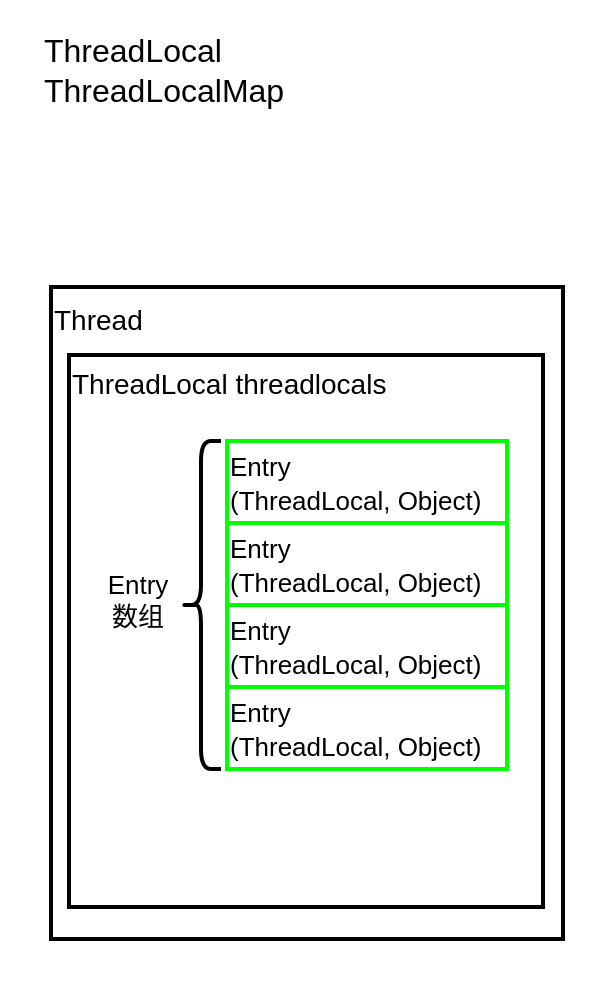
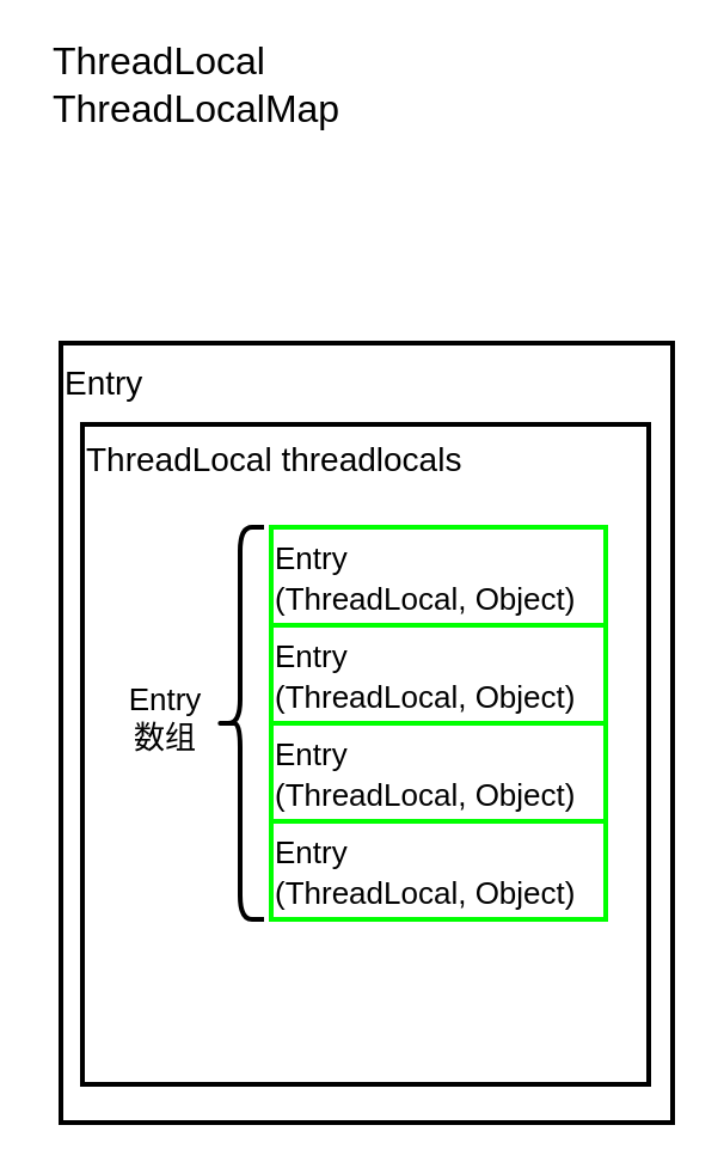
  <mxCell id="0" />
  <mxCell id="1" parent="0" />
  <mxCell id="2" value="ThreadLocal&lt;br style=&quot;font-size: 16px;&quot;&gt;ThreadLocalMap" style="text;html=1;strokeColor=none;fillColor=none;align=left;verticalAlign=middle;whiteSpace=wrap;rounded=0;fontSize=16;" vertex="1" parent="1"><mxGeometry x="20" y="20" width="60" height="30" as="geometry" /></mxCell>
  <mxCell id="3" value="" style="group" vertex="1" connectable="0" parent="1"><mxGeometry x="25" y="143" width="256" height="326" as="geometry" /></mxCell>
- <mxCell id="4" value="&lt;font style=&quot;font-size: 14px&quot;&gt;Thread&lt;/font&gt;" style="rounded=0;whiteSpace=wrap;html=1;fontSize=16;align=left;verticalAlign=top;fontStyle=0;strokeWidth=2;" vertex="1" parent="3"><mxGeometry width="256" height="326" as="geometry" /></mxCell>
+ <mxCell id="4" value="&lt;font style=&quot;font-size: 14px&quot;&gt;Entry&lt;/font&gt;" style="rounded=0;whiteSpace=wrap;html=1;fontSize=16;align=left;verticalAlign=top;fontStyle=0;strokeWidth=2;" vertex="1" parent="3"><mxGeometry width="256" height="326" as="geometry" /></mxCell>
  <mxCell id="5" value="&lt;span&gt;ThreadLocal threadlocals&lt;/span&gt;" style="rounded=0;whiteSpace=wrap;html=1;fontSize=14;strokeWidth=2;align=left;verticalAlign=top;" vertex="1" parent="3"><mxGeometry x="9" y="34" width="237" height="276" as="geometry" /></mxCell>
  <mxCell id="6" value="&lt;font style=&quot;font-size: 13px&quot;&gt;Entry&lt;br&gt;(ThreadLocal, Object)&lt;/font&gt;" style="rounded=0;whiteSpace=wrap;html=1;fontSize=14;strokeWidth=2;align=left;verticalAlign=middle;strokeColor=#00FF00;" vertex="1" parent="3"><mxGeometry x="88" y="77" width="140" height="41" as="geometry" /></mxCell>
  <mxCell id="7" value="&lt;font style=&quot;font-size: 13px&quot;&gt;Entry&lt;br&gt;(ThreadLocal, Object)&lt;/font&gt;" style="rounded=0;whiteSpace=wrap;html=1;fontSize=14;strokeWidth=2;align=left;verticalAlign=middle;strokeColor=#00FF00;" vertex="1" parent="3"><mxGeometry x="88" y="118" width="140" height="41" as="geometry" /></mxCell>
  <mxCell id="8" value="&lt;font style=&quot;font-size: 13px&quot;&gt;Entry&lt;br&gt;(ThreadLocal, Object)&lt;/font&gt;" style="rounded=0;whiteSpace=wrap;html=1;fontSize=14;strokeWidth=2;align=left;verticalAlign=middle;strokeColor=#00FF00;" vertex="1" parent="3"><mxGeometry x="88" y="159" width="140" height="41" as="geometry" /></mxCell>
  <mxCell id="9" value="&lt;font style=&quot;font-size: 13px&quot;&gt;Entry&lt;br&gt;(ThreadLocal, Object)&lt;/font&gt;" style="rounded=0;whiteSpace=wrap;html=1;fontSize=14;strokeWidth=2;align=left;verticalAlign=middle;strokeColor=#00FF00;" vertex="1" parent="3"><mxGeometry x="88" y="200" width="140" height="41" as="geometry" /></mxCell>
  <mxCell id="10" value="" style="shape=curlyBracket;whiteSpace=wrap;html=1;rounded=1;fontSize=13;strokeWidth=2;" vertex="1" parent="3"><mxGeometry x="65" y="77" width="20" height="164" as="geometry" /></mxCell>
  <mxCell id="11" value="Entry&lt;br&gt;数组" style="text;html=1;strokeColor=none;fillColor=none;align=center;verticalAlign=middle;whiteSpace=wrap;rounded=0;fontSize=13;" vertex="1" parent="3"><mxGeometry x="14" y="142" width="60" height="30" as="geometry" /></mxCell>
